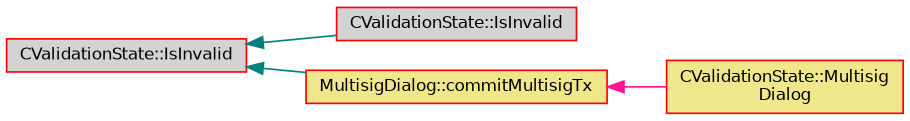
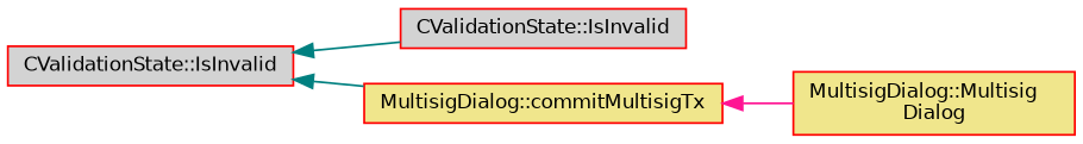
  digraph {
    rankdir=LR
    node [color=red fillcolor=lightgrey fontname=Helvetica fontsize=10 shape=record style=filled]
    edge [color=teal dir=back fontname=Helvetica fontsize=10 labelfontname=Helvetica labelfontsize=10 style=solid]
    n1 [fontcolor=black height=0.2 label="CValidationState::IsInvalid" width=0.4]
    n2 [height=0.2 label="CValidationState::IsInvalid" width=0.4]
    n3 [fillcolor=khaki height=0.2 label="MultisigDialog::commitMultisigTx" width=0.4]
-   n4 [fillcolor=khaki height=0.2 label="CValidationState::Multisig\lDialog" width=0.4]
+   n4 [fillcolor=khaki height=0.2 label="MultisigDialog::Multisig\lDialog" width=0.4]
    n1 -> n2
    n1 -> n3
    n3 -> n4 [color=deeppink]
  }
